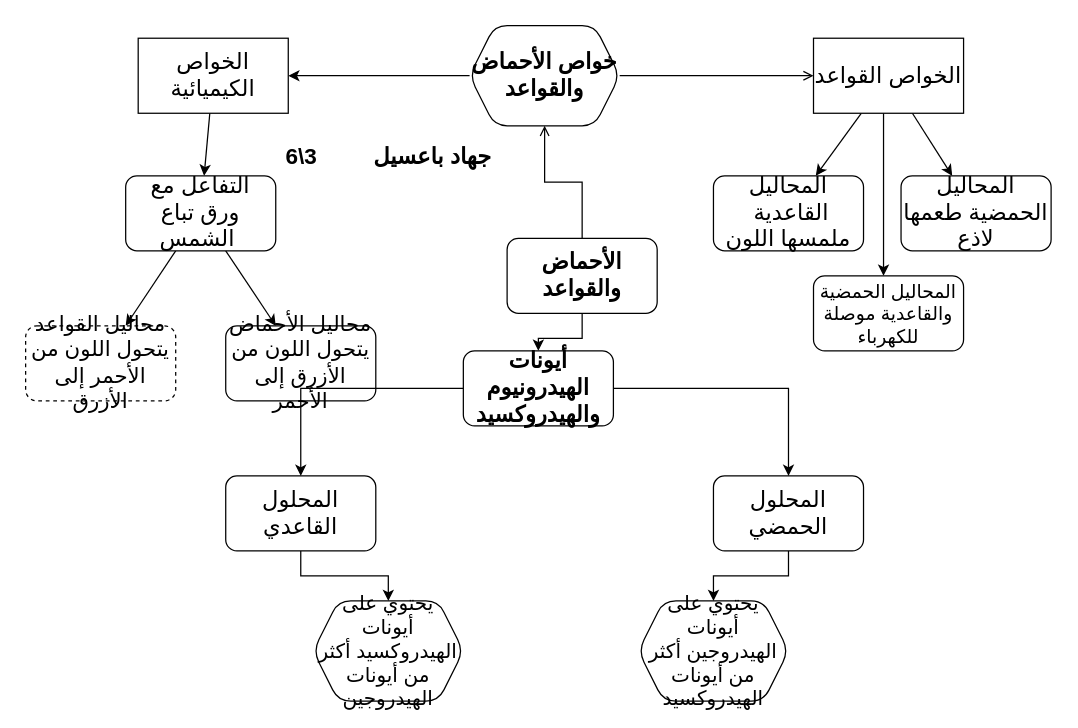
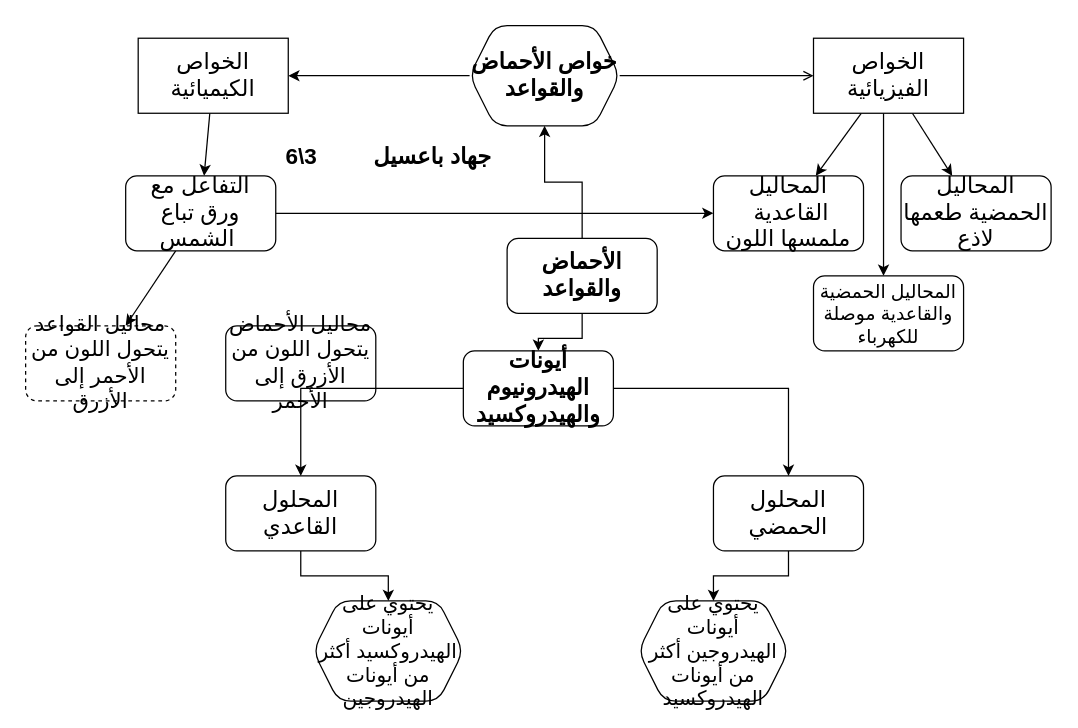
  <mxCell id="0" />
  <mxCell id="1" parent="0" />
- <mxCell id="2" value="" style="edgeStyle=orthogonalEdgeStyle;rounded=0;orthogonalLoop=1;jettySize=auto;html=1;endArrow=open;" edge="1" parent="1" source="4" target="7"><mxGeometry relative="1" as="geometry" /></mxCell>
+ <mxCell id="2" value="" style="edgeStyle=orthogonalEdgeStyle;rounded=0;orthogonalLoop=1;jettySize=auto;html=1;" edge="1" parent="1" source="4" target="7"><mxGeometry relative="1" as="geometry" /></mxCell>
  <mxCell id="3" value="" style="edgeStyle=orthogonalEdgeStyle;rounded=0;orthogonalLoop=1;jettySize=auto;html=1;" edge="1" parent="1" source="4" target="24"><mxGeometry relative="1" as="geometry" /></mxCell>
  <mxCell id="4" value="&lt;font style=&quot;font-size: 18px;&quot;&gt;&lt;b&gt;الأحماض والقواعد&lt;/b&gt;&lt;/font&gt;" style="rounded=1;whiteSpace=wrap;html=1;" vertex="1" parent="1"><mxGeometry x="405" y="190" width="120" height="60" as="geometry" /></mxCell>
  <mxCell id="5" value="" style="edgeStyle=orthogonalEdgeStyle;rounded=0;orthogonalLoop=1;jettySize=auto;html=1;endArrow=open;" edge="1" parent="1" source="7" target="11"><mxGeometry relative="1" as="geometry" /></mxCell>
  <mxCell id="6" value="" style="edgeStyle=orthogonalEdgeStyle;rounded=0;orthogonalLoop=1;jettySize=auto;html=1;" edge="1" parent="1" source="7" target="16"><mxGeometry relative="1" as="geometry" /></mxCell>
  <mxCell id="7" value="&lt;font style=&quot;font-size: 18px;&quot;&gt;&lt;b&gt;خواص الأحماض والقواعد&lt;/b&gt;&lt;/font&gt;" style="shape=hexagon;perimeter=hexagonPerimeter2;whiteSpace=wrap;html=1;fixedSize=1;rounded=1;" vertex="1" parent="1"><mxGeometry x="375" y="20" width="120" height="80" as="geometry" /></mxCell>
  <mxCell id="8" value="" style="rounded=0;orthogonalLoop=1;jettySize=auto;html=1;" edge="1" parent="1" source="11" target="12"><mxGeometry relative="1" as="geometry" /></mxCell>
  <mxCell id="9" value="" style="rounded=0;orthogonalLoop=1;jettySize=auto;html=1;" edge="1" parent="1" source="11" target="13"><mxGeometry relative="1" as="geometry" /></mxCell>
  <mxCell id="10" value="" style="edgeStyle=orthogonalEdgeStyle;rounded=0;orthogonalLoop=1;jettySize=auto;html=1;" edge="1" parent="1"><mxGeometry relative="1" as="geometry"><mxPoint x="706" y="90" as="sourcePoint" /><mxPoint x="706" y="220" as="targetPoint" /></mxGeometry></mxCell>
- <mxCell id="11" value="&lt;font style=&quot;font-size: 18px;&quot;&gt;الخواص القواعد&lt;/font&gt;" style="rounded=0;whiteSpace=wrap;html=1;" vertex="1" parent="1"><mxGeometry x="650" y="30" width="120" height="60" as="geometry" /></mxCell>
+ <mxCell id="11" value="&lt;font style=&quot;font-size: 18px;&quot;&gt;الخواص الفيزيائية&lt;/font&gt;" style="rounded=0;whiteSpace=wrap;html=1;" vertex="1" parent="1"><mxGeometry x="650" y="30" width="120" height="60" as="geometry" /></mxCell>
  <mxCell id="12" value="&lt;font style=&quot;font-size: 18px;&quot;&gt;المحاليل الحمضية طعمها لاذع&lt;/font&gt;" style="rounded=1;whiteSpace=wrap;html=1;" vertex="1" parent="1"><mxGeometry x="720" y="140" width="120" height="60" as="geometry" /></mxCell>
  <mxCell id="13" value="&lt;font style=&quot;font-size: 18px;&quot;&gt;المحاليل القاعدية&amp;nbsp; ملمسها اللون&lt;/font&gt;" style="rounded=1;whiteSpace=wrap;html=1;" vertex="1" parent="1"><mxGeometry x="570" y="140" width="120" height="60" as="geometry" /></mxCell>
  <mxCell id="14" value="&lt;font style=&quot;font-size: 15px;&quot;&gt;المحاليل الحمضية والقاعدية موصلة للكهرباء&lt;/font&gt;" style="rounded=1;whiteSpace=wrap;html=1;" vertex="1" parent="1"><mxGeometry x="650" y="220" width="120" height="60" as="geometry" /></mxCell>
  <mxCell id="15" value="" style="rounded=0;orthogonalLoop=1;jettySize=auto;html=1;" edge="1" parent="1" source="16" target="19"><mxGeometry relative="1" as="geometry" /></mxCell>
  <mxCell id="16" value="&lt;font style=&quot;font-size: 18px;&quot;&gt;الخواص الكيميائية&lt;/font&gt;" style="rounded=0;whiteSpace=wrap;html=1;" vertex="1" parent="1"><mxGeometry x="110" y="30" width="120" height="60" as="geometry" /></mxCell>
- <mxCell id="17" value="" style="rounded=0;orthogonalLoop=1;jettySize=auto;html=1;" edge="1" parent="1" source="19" target="20"><mxGeometry relative="1" as="geometry" /></mxCell>
+ <mxCell id="17" value="" style="rounded=0;orthogonalLoop=1;jettySize=auto;html=1;" edge="1" parent="1" source="19" target="13"><mxGeometry relative="1" as="geometry" /></mxCell>
  <mxCell id="18" value="" style="rounded=0;orthogonalLoop=1;jettySize=auto;html=1;" edge="1" parent="1" source="19" target="21"><mxGeometry relative="1" as="geometry" /></mxCell>
  <mxCell id="19" value="&lt;font style=&quot;font-size: 18px;&quot;&gt;التفاعل مع ورق&amp;nbsp;تباع الشمس&amp;nbsp;&lt;/font&gt;" style="rounded=1;whiteSpace=wrap;html=1;" vertex="1" parent="1"><mxGeometry x="100" y="140" width="120" height="60" as="geometry" /></mxCell>
  <mxCell id="20" value="&lt;font style=&quot;font-size: 17px;&quot;&gt;محاليل الأحماض يتحول اللون من الأزرق إلى الأحمر&lt;/font&gt;" style="rounded=1;whiteSpace=wrap;html=1;" vertex="1" parent="1"><mxGeometry x="180" y="260" width="120" height="60" as="geometry" /></mxCell>
  <mxCell id="21" value="&lt;font style=&quot;font-size: 17px;&quot;&gt;محاليل القواعد يتحول اللون من الأحمر إلى الأزرق&lt;/font&gt;" style="rounded=1;whiteSpace=wrap;html=1;dashed=1;" vertex="1" parent="1"><mxGeometry x="20" y="260" width="120" height="60" as="geometry" /></mxCell>
  <mxCell id="22" value="" style="edgeStyle=orthogonalEdgeStyle;rounded=0;orthogonalLoop=1;jettySize=auto;html=1;" edge="1" parent="1" source="24" target="26"><mxGeometry relative="1" as="geometry" /></mxCell>
  <mxCell id="23" value="" style="edgeStyle=orthogonalEdgeStyle;rounded=0;orthogonalLoop=1;jettySize=auto;html=1;" edge="1" parent="1" source="24" target="28"><mxGeometry relative="1" as="geometry" /></mxCell>
  <mxCell id="24" value="&lt;font style=&quot;font-size: 18px;&quot;&gt;&lt;b&gt;أيونات الهيدرونيوم والهيدروكسيد&lt;/b&gt;&lt;/font&gt;" style="whiteSpace=wrap;html=1;rounded=1;" vertex="1" parent="1"><mxGeometry x="370" y="280" width="120" height="60" as="geometry" /></mxCell>
  <mxCell id="25" value="" style="edgeStyle=orthogonalEdgeStyle;rounded=0;orthogonalLoop=1;jettySize=auto;html=1;" edge="1" parent="1" source="26" target="29"><mxGeometry relative="1" as="geometry" /></mxCell>
  <mxCell id="26" value="&lt;font style=&quot;font-size: 18px;&quot;&gt;المحلول الحمضي&lt;/font&gt;" style="whiteSpace=wrap;html=1;rounded=1;" vertex="1" parent="1"><mxGeometry x="570" y="380" width="120" height="60" as="geometry" /></mxCell>
  <mxCell id="27" value="" style="edgeStyle=orthogonalEdgeStyle;rounded=0;orthogonalLoop=1;jettySize=auto;html=1;" edge="1" parent="1" source="28" target="30"><mxGeometry relative="1" as="geometry" /></mxCell>
  <mxCell id="28" value="&lt;font style=&quot;font-size: 18px;&quot;&gt;المحلول القاعدي&lt;/font&gt;" style="whiteSpace=wrap;html=1;rounded=1;" vertex="1" parent="1"><mxGeometry x="180" y="380" width="120" height="60" as="geometry" /></mxCell>
  <mxCell id="29" value="&lt;font style=&quot;font-size: 16px;&quot;&gt;يحتوي&amp;nbsp;على أيونات الهيدروجين أكثر من أيونات الهيدروكسيد&lt;/font&gt;" style="shape=hexagon;perimeter=hexagonPerimeter2;whiteSpace=wrap;html=1;fixedSize=1;rounded=1;" vertex="1" parent="1"><mxGeometry x="510" y="480" width="120" height="80" as="geometry" /></mxCell>
  <mxCell id="30" value="&lt;span style=&quot;font-size: 16px;&quot;&gt;يحتوي&amp;nbsp;على أيونات الهيدروكسيد أكثر من أيونات الهيدروجين&lt;/span&gt;" style="shape=hexagon;perimeter=hexagonPerimeter2;whiteSpace=wrap;html=1;fixedSize=1;rounded=1;" vertex="1" parent="1"><mxGeometry x="250" y="480" width="120" height="80" as="geometry" /></mxCell>
  <mxCell id="31" value="&lt;font style=&quot;font-size: 18px;&quot;&gt;&lt;b&gt;جهاد باعسيل&amp;nbsp; &amp;nbsp; &amp;nbsp; &amp;nbsp; &amp;nbsp;3\6&lt;/b&gt;&lt;/font&gt;" style="text;html=1;align=center;verticalAlign=middle;resizable=0;points=[];autosize=1;strokeColor=none;fillColor=none;" vertex="1" parent="1"><mxGeometry x="225" y="105" width="170" height="40" as="geometry" /></mxCell>
